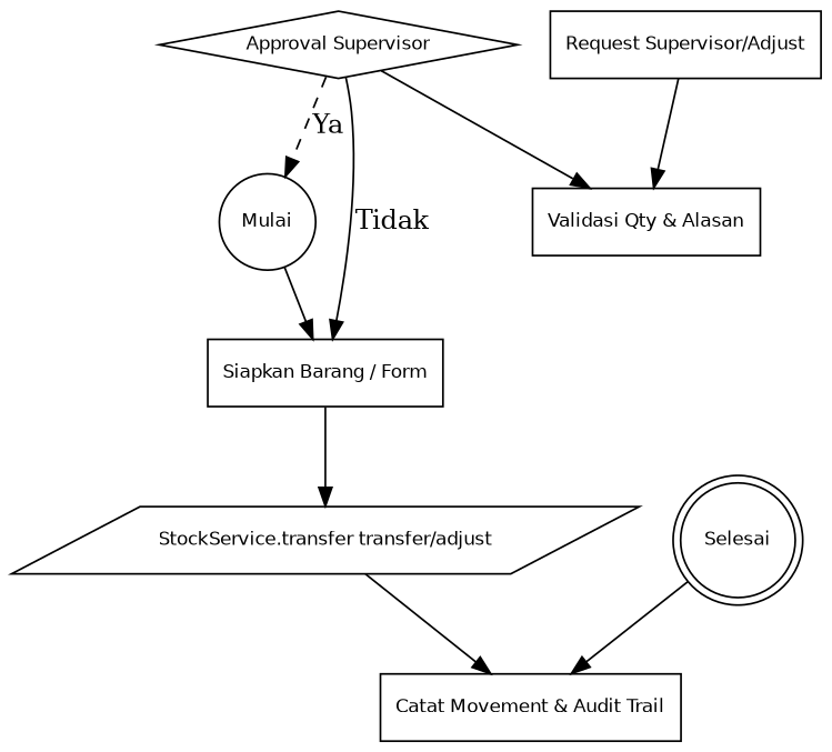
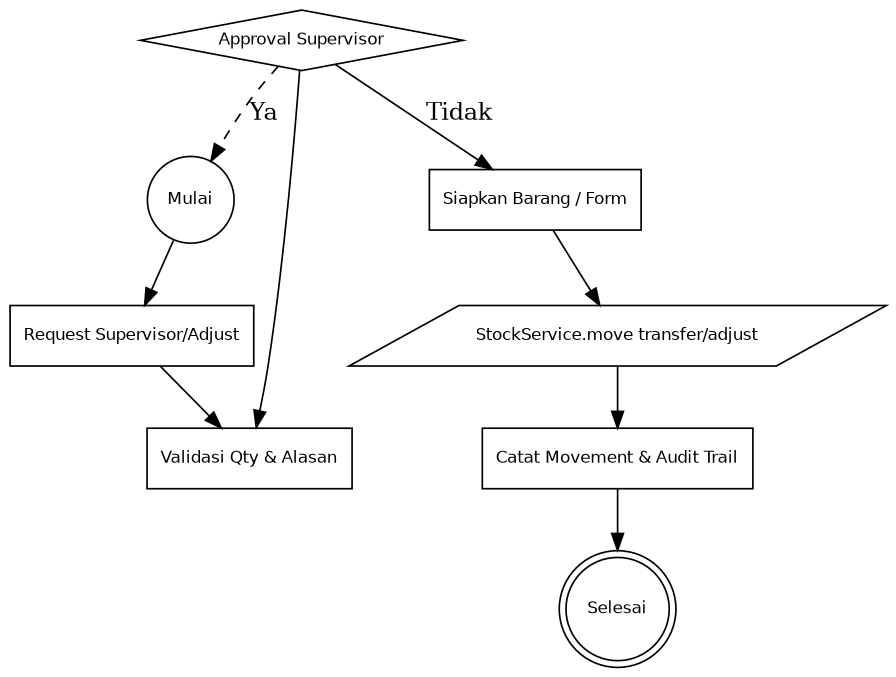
  digraph {
    rankdir=TB
    node [fontname=Helvetica fontsize=10 shape=rectangle]
    n1 [label=Mulai shape=circle]
    n2 [label="Request Supervisor/Adjust"]
    n3 [label="Validasi Qty & Alasan"]
    n4 [label="Approval Supervisor" shape=diamond]
    n5 [label="Siapkan Barang / Form"]
-   n6 [label="StockService.transfer transfer/adjust" shape=parallelogram]
+   n6 [label="StockService.move transfer/adjust" shape=parallelogram]
    n7 [label="Catat Movement & Audit Trail"]
    n8 [label=Selesai shape=doublecircle]
-   n1 -> n5
+   n1 -> n2
    n2 -> n3
    n4 -> n1 [label=Ya style=dashed]
    n4 -> n3
    n4 -> n5 [label=Tidak]
    n5 -> n6
    n6 -> n7
-   n8 -> n7
+   n7 -> n8
  }
